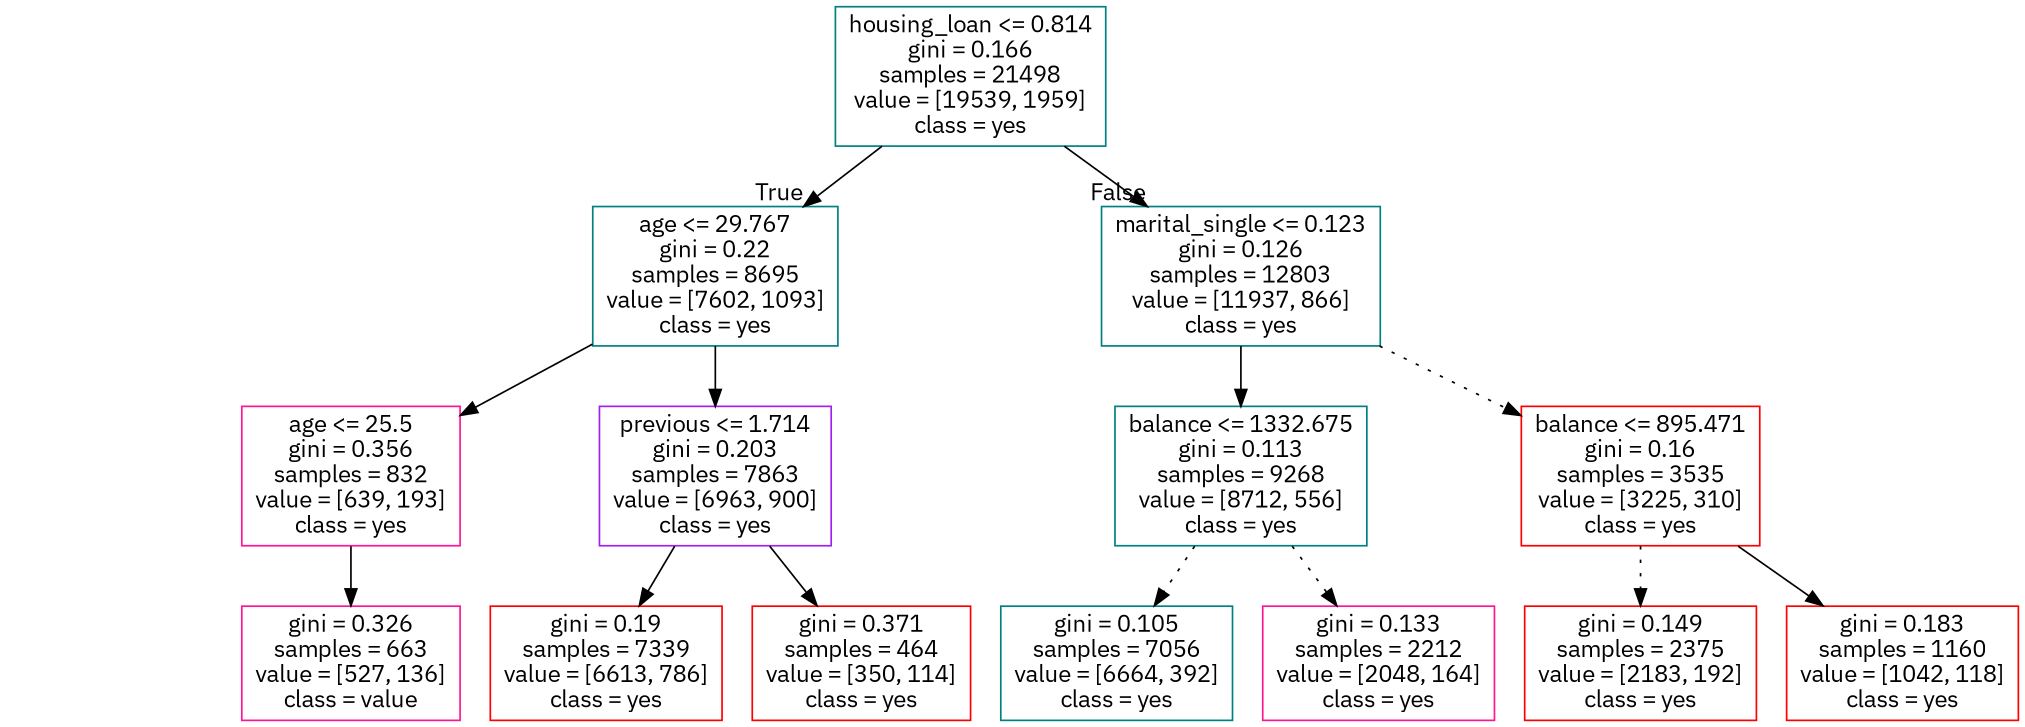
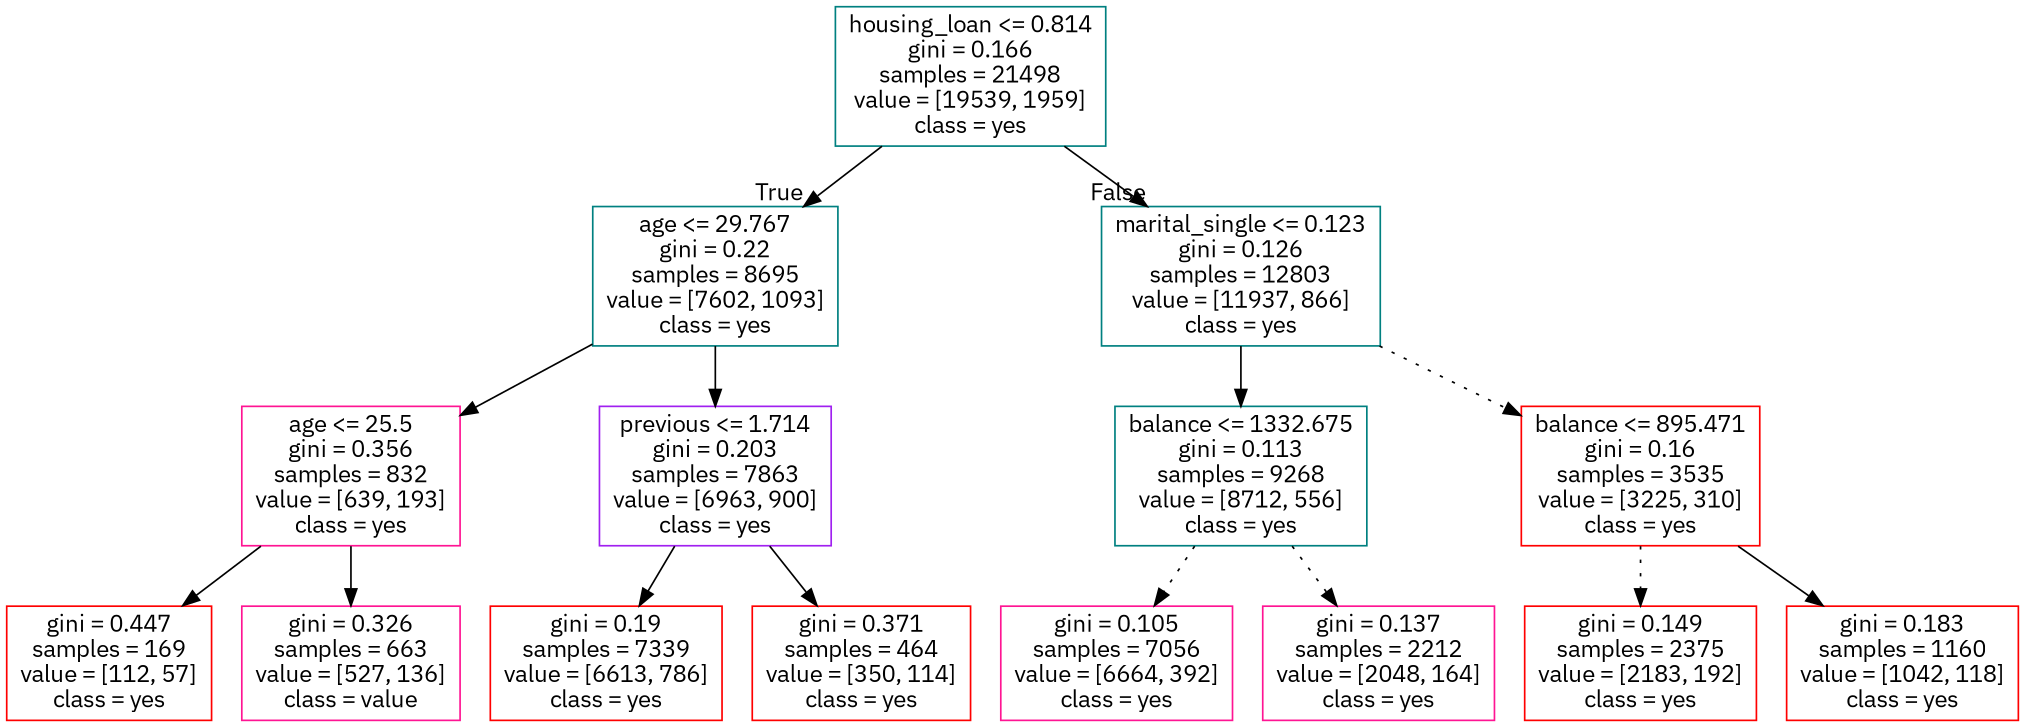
  digraph {
    fontname="IBM Plex Sans"
    node [color=red fontname="IBM Plex Sans" shape=box]
    edge [fontname="IBM Plex Sans" style=solid]
    n1 [color=teal label="housing_loan <= 0.814\ngini = 0.166\nsamples = 21498\nvalue = [19539, 1959]\nclass = yes"]
    n2 [color=teal label="age <= 29.767\ngini = 0.22\nsamples = 8695\nvalue = [7602, 1093]\nclass = yes"]
    n3 [color=teal label="marital_single <= 0.123\ngini = 0.126\nsamples = 12803\nvalue = [11937, 866]\nclass = yes"]
    n4 [color=deeppink label="age <= 25.5\ngini = 0.356\nsamples = 832\nvalue = [639, 193]\nclass = yes"]
    n5 [color=purple label="previous <= 1.714\ngini = 0.203\nsamples = 7863\nvalue = [6963, 900]\nclass = yes"]
    n6 [color=teal label="balance <= 1332.675\ngini = 0.113\nsamples = 9268\nvalue = [8712, 556]\nclass = yes"]
    n7 [label="balance <= 895.471\ngini = 0.16\nsamples = 3535\nvalue = [3225, 310]\nclass = yes"]
+   n8 [label="gini = 0.447\nsamples = 169\nvalue = [112, 57]\nclass = yes"]
    n9 [color=deeppink label="gini = 0.326\nsamples = 663\nvalue = [527, 136]\nclass = value"]
    n10 [label="gini = 0.19\nsamples = 7339\nvalue = [6613, 786]\nclass = yes"]
    n11 [label="gini = 0.371\nsamples = 464\nvalue = [350, 114]\nclass = yes"]
-   n12 [color=teal label="gini = 0.105\nsamples = 7056\nvalue = [6664, 392]\nclass = yes"]
-   n13 [color=deeppink label="gini = 0.133\nsamples = 2212\nvalue = [2048, 164]\nclass = yes"]
+   n12 [color=deeppink label="gini = 0.105\nsamples = 7056\nvalue = [6664, 392]\nclass = yes"]
+   n13 [color=deeppink label="gini = 0.137\nsamples = 2212\nvalue = [2048, 164]\nclass = yes"]
    n14 [label="gini = 0.149\nsamples = 2375\nvalue = [2183, 192]\nclass = yes"]
    n15 [label="gini = 0.183\nsamples = 1160\nvalue = [1042, 118]\nclass = yes"]
    n1 -> n2 [headlabel=True labelangle=45 labeldistance=2.5]
    n1 -> n3 [headlabel=False labelangle=-45 labeldistance=2.5]
    n2 -> n4
    n2 -> n5
    n3 -> n6
    n3 -> n7 [style=dotted]
+   n4 -> n8
    n4 -> n9
    n5 -> n10
    n5 -> n11
    n6 -> n12 [style=dotted]
    n6 -> n13 [style=dotted]
    n7 -> n14 [style=dotted]
    n7 -> n15
  }
